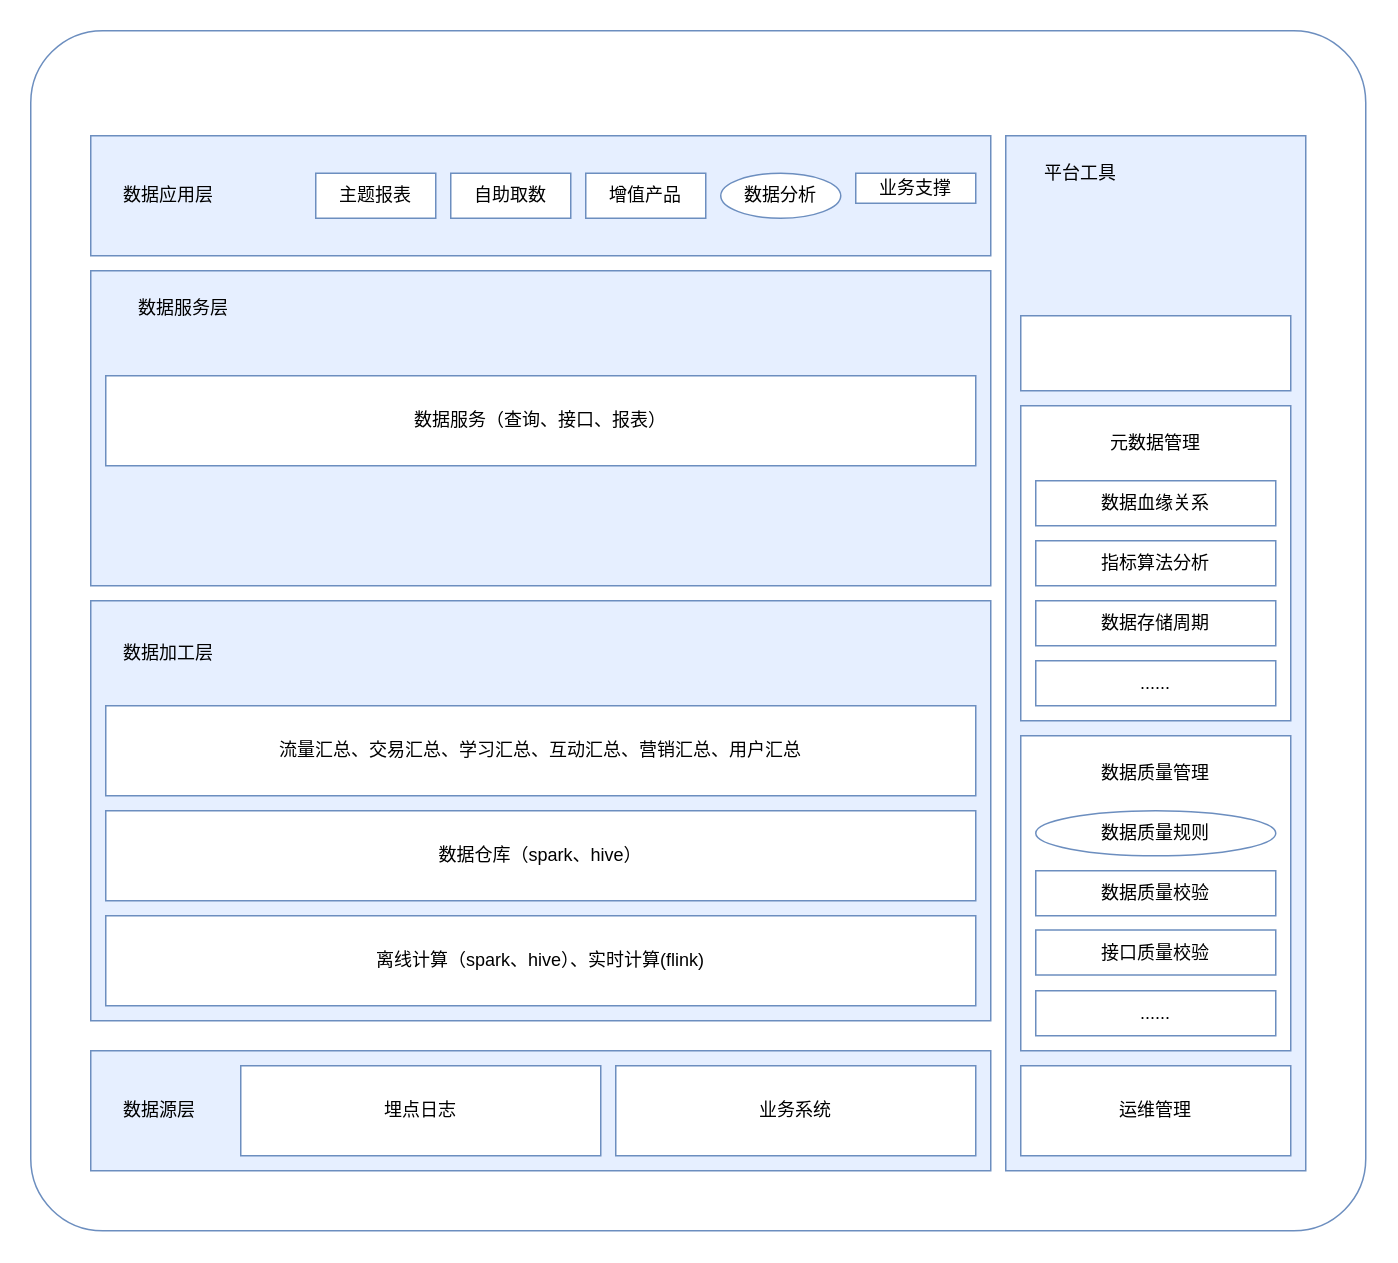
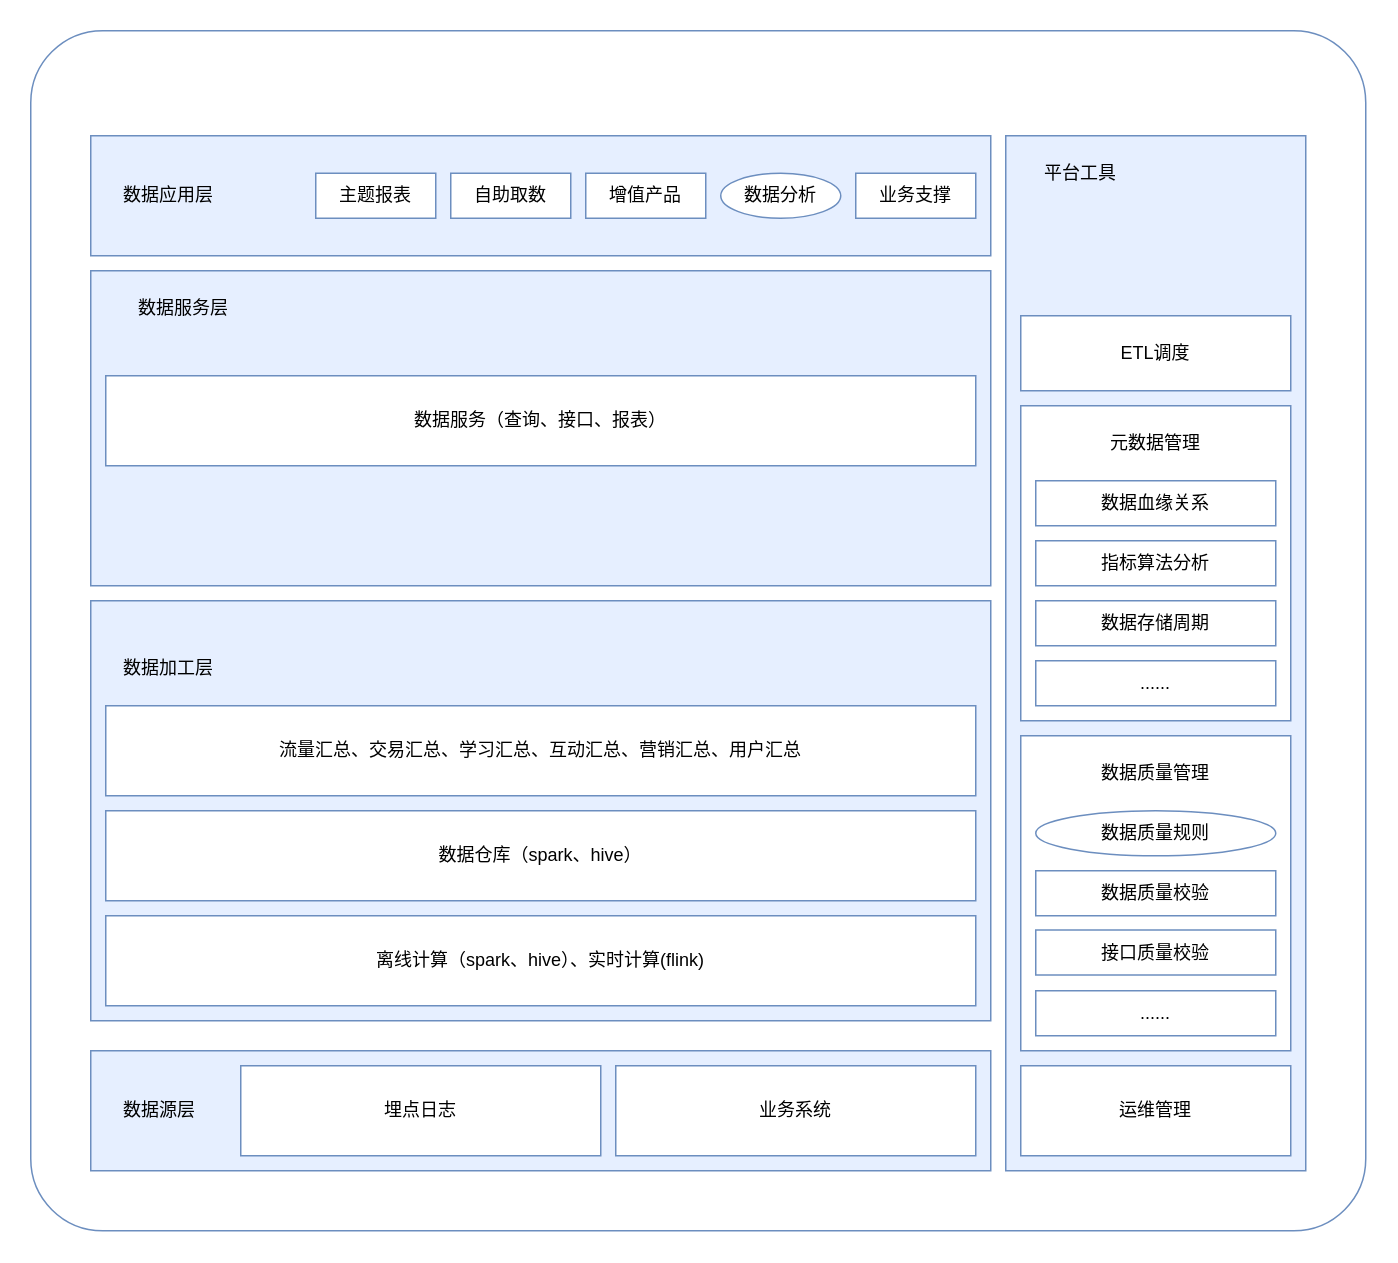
  <mxCell id="0" />
  <mxCell id="1" parent="0" />
  <mxCell id="2" value="" style="rounded=1;whiteSpace=wrap;html=1;strokeColor=#6C8EBF;arcSize=6;" vertex="1" parent="1"><mxGeometry x="20" y="20" width="890" height="800" as="geometry" /></mxCell>
  <mxCell id="3" value="" style="rounded=0;whiteSpace=wrap;html=1;fillColor=#E6EFFF;strokeColor=#6C8EBF;" vertex="1" parent="1"><mxGeometry x="60" y="400" width="600" height="280" as="geometry" /></mxCell>
- <mxCell id="4" value="数据加工层" style="text;html=1;strokeColor=none;fillColor=none;align=left;verticalAlign=middle;whiteSpace=wrap;rounded=0;" vertex="1" parent="1"><mxGeometry x="80" y="420" width="80" height="30" as="geometry" /></mxCell>
+ <mxCell id="4" value="数据加工层" style="text;html=1;strokeColor=none;fillColor=none;align=left;verticalAlign=middle;whiteSpace=wrap;rounded=0;" vertex="1" parent="1"><mxGeometry x="80" y="430" width="80" height="30" as="geometry" /></mxCell>
  <mxCell id="5" value="离线计算（spark、hive）、实时计算(flink)" style="rounded=0;whiteSpace=wrap;html=1;strokeColor=#6C8EBF;" vertex="1" parent="1"><mxGeometry x="70" y="610" width="580" height="60" as="geometry" /></mxCell>
  <mxCell id="6" value="数据仓库（spark、hive）" style="rounded=0;whiteSpace=wrap;html=1;strokeColor=#6C8EBF;" vertex="1" parent="1"><mxGeometry x="70" y="540" width="580" height="60" as="geometry" /></mxCell>
  <mxCell id="7" value="流量汇总、交易汇总、学习汇总、互动汇总、营销汇总、用户汇总" style="rounded=0;whiteSpace=wrap;html=1;strokeColor=#6C8EBF;" vertex="1" parent="1"><mxGeometry x="70" y="470" width="580" height="60" as="geometry" /></mxCell>
  <mxCell id="8" value="" style="rounded=0;whiteSpace=wrap;html=1;fillColor=#E6EFFF;strokeColor=#6C8EBF;" vertex="1" parent="1"><mxGeometry x="60" y="700" width="600" height="80" as="geometry" /></mxCell>
  <mxCell id="9" value="埋点日志" style="rounded=0;whiteSpace=wrap;html=1;strokeColor=#6C8EBF;" vertex="1" parent="1"><mxGeometry x="160" y="710" width="240" height="60" as="geometry" /></mxCell>
  <mxCell id="10" value="业务系统" style="rounded=0;whiteSpace=wrap;html=1;strokeColor=#6C8EBF;" vertex="1" parent="1"><mxGeometry x="410" y="710" width="240" height="60" as="geometry" /></mxCell>
  <mxCell id="11" value="" style="rounded=0;whiteSpace=wrap;html=1;fillColor=#E6EFFF;strokeColor=#6C8EBF;" vertex="1" parent="1"><mxGeometry x="60" y="180" width="600" height="210" as="geometry" /></mxCell>
  <mxCell id="12" value="数据服务层" style="text;html=1;strokeColor=none;fillColor=none;align=left;verticalAlign=middle;whiteSpace=wrap;rounded=0;" vertex="1" parent="1"><mxGeometry x="90" y="190" width="80" height="30" as="geometry" /></mxCell>
  <mxCell id="13" value="" style="rounded=0;whiteSpace=wrap;html=1;fillColor=#E6EFFF;strokeColor=#6C8EBF;" vertex="1" parent="1"><mxGeometry x="670" y="90" width="200" height="690" as="geometry" /></mxCell>
  <mxCell id="14" value="平台工具" style="text;html=1;strokeColor=none;fillColor=none;align=center;verticalAlign=middle;whiteSpace=wrap;rounded=0;" vertex="1" parent="1"><mxGeometry x="680" y="100" width="80" height="30" as="geometry" /></mxCell>
  <mxCell id="15" value="" style="rounded=0;whiteSpace=wrap;html=1;strokeColor=#6C8EBF;" vertex="1" parent="1"><mxGeometry x="680" y="210" width="180" height="50" as="geometry" /></mxCell>
  <mxCell id="16" value="" style="rounded=0;whiteSpace=wrap;html=1;strokeColor=#6C8EBF;" vertex="1" parent="1"><mxGeometry x="680" y="490" width="180" height="210" as="geometry" /></mxCell>
  <mxCell id="17" value="运维管理" style="rounded=0;whiteSpace=wrap;html=1;strokeColor=#6C8EBF;" vertex="1" parent="1"><mxGeometry x="680" y="710" width="180" height="60" as="geometry" /></mxCell>
  <mxCell id="18" value="数据质量规则" style="ellipse;whiteSpace=wrap;html=1;strokeColor=#6C8EBF;" vertex="1" parent="1"><mxGeometry x="690" y="540" width="160" height="30" as="geometry" /></mxCell>
  <mxCell id="19" value="接口质量校验" style="rounded=0;whiteSpace=wrap;html=1;strokeColor=#6C8EBF;" vertex="1" parent="1"><mxGeometry x="690" y="619.5" width="160" height="30" as="geometry" /></mxCell>
  <mxCell id="20" value="数据质量校验" style="rounded=0;whiteSpace=wrap;html=1;strokeColor=#6C8EBF;" vertex="1" parent="1"><mxGeometry x="690" y="580" width="160" height="30" as="geometry" /></mxCell>
  <mxCell id="21" value="......" style="rounded=0;whiteSpace=wrap;html=1;strokeColor=#6C8EBF;" vertex="1" parent="1"><mxGeometry x="690" y="660" width="160" height="30" as="geometry" /></mxCell>
  <mxCell id="22" value="数据质量管理" style="text;html=1;strokeColor=#FFFFFF;fillColor=none;align=center;verticalAlign=middle;whiteSpace=wrap;rounded=0;" vertex="1" parent="1"><mxGeometry x="690" y="500" width="160" height="30" as="geometry" /></mxCell>
  <mxCell id="23" value="" style="rounded=0;whiteSpace=wrap;html=1;strokeColor=#6C8EBF;" vertex="1" parent="1"><mxGeometry x="680" y="270" width="180" height="210" as="geometry" /></mxCell>
  <mxCell id="24" value="......" style="rounded=0;whiteSpace=wrap;html=1;strokeColor=#6C8EBF;" vertex="1" parent="1"><mxGeometry x="690" y="440" width="160" height="30" as="geometry" /></mxCell>
  <mxCell id="25" value="数据存储周期" style="rounded=0;whiteSpace=wrap;html=1;strokeColor=#6C8EBF;" vertex="1" parent="1"><mxGeometry x="690" y="400" width="160" height="30" as="geometry" /></mxCell>
  <mxCell id="26" value="指标算法分析" style="rounded=0;whiteSpace=wrap;html=1;strokeColor=#6C8EBF;" vertex="1" parent="1"><mxGeometry x="690" y="360" width="160" height="30" as="geometry" /></mxCell>
  <mxCell id="27" value="数据血缘关系" style="rounded=0;whiteSpace=wrap;html=1;strokeColor=#6C8EBF;" vertex="1" parent="1"><mxGeometry x="690" y="320" width="160" height="30" as="geometry" /></mxCell>
  <mxCell id="28" value="元数据管理" style="text;html=1;strokeColor=#FFFFFF;fillColor=none;align=center;verticalAlign=middle;whiteSpace=wrap;rounded=0;" vertex="1" parent="1"><mxGeometry x="690" y="280" width="160" height="30" as="geometry" /></mxCell>
+ <mxCell id="29" value="ETL调度" style="text;html=1;strokeColor=#FFFFFF;fillColor=none;align=center;verticalAlign=middle;whiteSpace=wrap;rounded=0;" vertex="1" parent="1"><mxGeometry x="690" y="220" width="160" height="30" as="geometry" /></mxCell>
  <mxCell id="30" value="数据服务（查询、接口、报表）" style="rounded=0;whiteSpace=wrap;html=1;strokeColor=#6C8EBF;" vertex="1" parent="1"><mxGeometry x="70" y="250" width="580" height="60" as="geometry" /></mxCell>
  <mxCell id="31" value="数据源层" style="text;html=1;strokeColor=none;fillColor=none;align=left;verticalAlign=middle;whiteSpace=wrap;rounded=0;" vertex="1" parent="1"><mxGeometry x="80" y="725" width="60" height="30" as="geometry" /></mxCell>
  <mxCell id="32" value="" style="rounded=0;whiteSpace=wrap;html=1;fillColor=#E6EFFF;strokeColor=#6C8EBF;" vertex="1" parent="1"><mxGeometry x="60" y="90" width="600" height="80" as="geometry" /></mxCell>
  <mxCell id="33" value="数据应用层" style="text;html=1;strokeColor=none;fillColor=none;align=left;verticalAlign=middle;whiteSpace=wrap;rounded=0;" vertex="1" parent="1"><mxGeometry x="80" y="115" width="80" height="30" as="geometry" /></mxCell>
  <mxCell id="34" value="主题报表" style="rounded=0;whiteSpace=wrap;html=1;strokeColor=#6C8EBF;" vertex="1" parent="1"><mxGeometry x="210" y="115" width="80" height="30" as="geometry" /></mxCell>
  <mxCell id="35" value="自助取数" style="rounded=0;whiteSpace=wrap;html=1;strokeColor=#6C8EBF;" vertex="1" parent="1"><mxGeometry x="300" y="115" width="80" height="30" as="geometry" /></mxCell>
  <mxCell id="36" value="增值产品" style="rounded=0;whiteSpace=wrap;html=1;strokeColor=#6C8EBF;" vertex="1" parent="1"><mxGeometry x="390" y="115" width="80" height="30" as="geometry" /></mxCell>
  <mxCell id="37" value="数据分析" style="ellipse;whiteSpace=wrap;html=1;strokeColor=#6C8EBF;" vertex="1" parent="1"><mxGeometry x="480" y="115" width="80" height="30" as="geometry" /></mxCell>
- <mxCell id="38" value="业务支撑" style="rounded=0;whiteSpace=wrap;html=1;strokeColor=#6C8EBF;" vertex="1" parent="1"><mxGeometry x="570" y="115" width="80" height="20" as="geometry" /></mxCell>
+ <mxCell id="38" value="业务支撑" style="rounded=0;whiteSpace=wrap;html=1;strokeColor=#6C8EBF;" vertex="1" parent="1"><mxGeometry x="570" y="115" width="80" height="30" as="geometry" /></mxCell>
